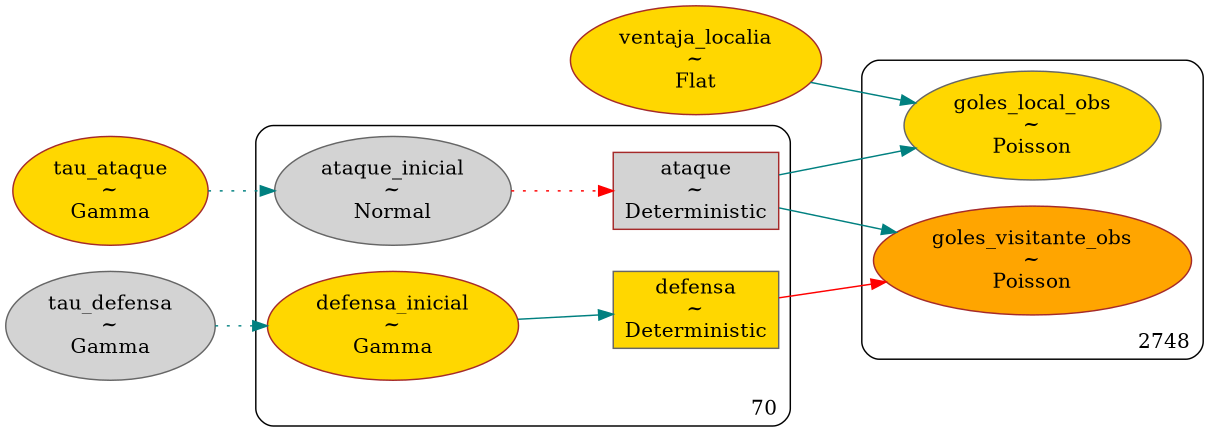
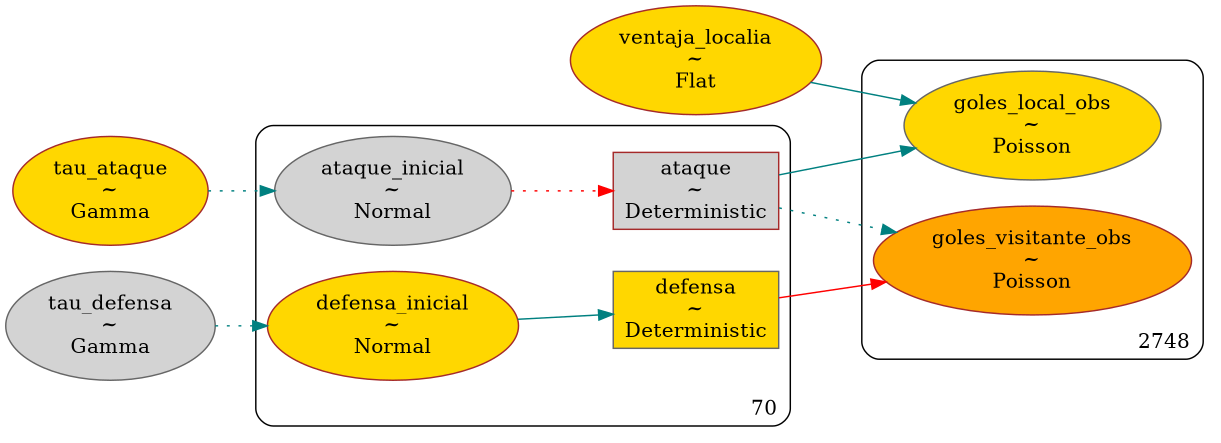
  digraph {
    rankdir=LR
    node [color=brown fillcolor=gold shape=ellipse style=filled]
    edge [color=teal style=solid]
    n1 [color=gray40 fillcolor=lightgrey label="ataque_inicial\n~\nNormal"]
-   n2 [label="defensa_inicial\n~\nGamma"]
+   n2 [label="defensa_inicial\n~\nNormal"]
    n3 [color=gray40 label="defensa\n~\nDeterministic" shape=box]
    n4 [fillcolor=lightgrey label="ataque\n~\nDeterministic" shape=box]
    n5 [color=gray40 label="goles_local_obs\n~\nPoisson"]
    n6 [fillcolor=orange label="goles_visitante_obs\n~\nPoisson"]
    n7 [label="ventaja_localia\n~\nFlat"]
    n8 [label="tau_ataque\n~\nGamma"]
    n9 [color=gray40 fillcolor=lightgrey label="tau_defensa\n~\nGamma"]
    subgraph cluster_1 {
      label=70
      labeljust=r
      labelloc=b
      style=rounded
      n1
      n2
      n3
      n4
    }
    subgraph cluster_2 {
      label=2748
      labeljust=r
      labelloc=b
      style=rounded
      n5
      n6
    }
    n1 -> n4 [color=red style=dotted]
    n2 -> n3
    n3 -> n6 [color=red]
    n4 -> n5
-   n4 -> n6
+   n4 -> n6 [style=dotted]
    n7 -> n5
    n8 -> n1 [style=dotted]
    n9 -> n2 [style=dotted]
  }
